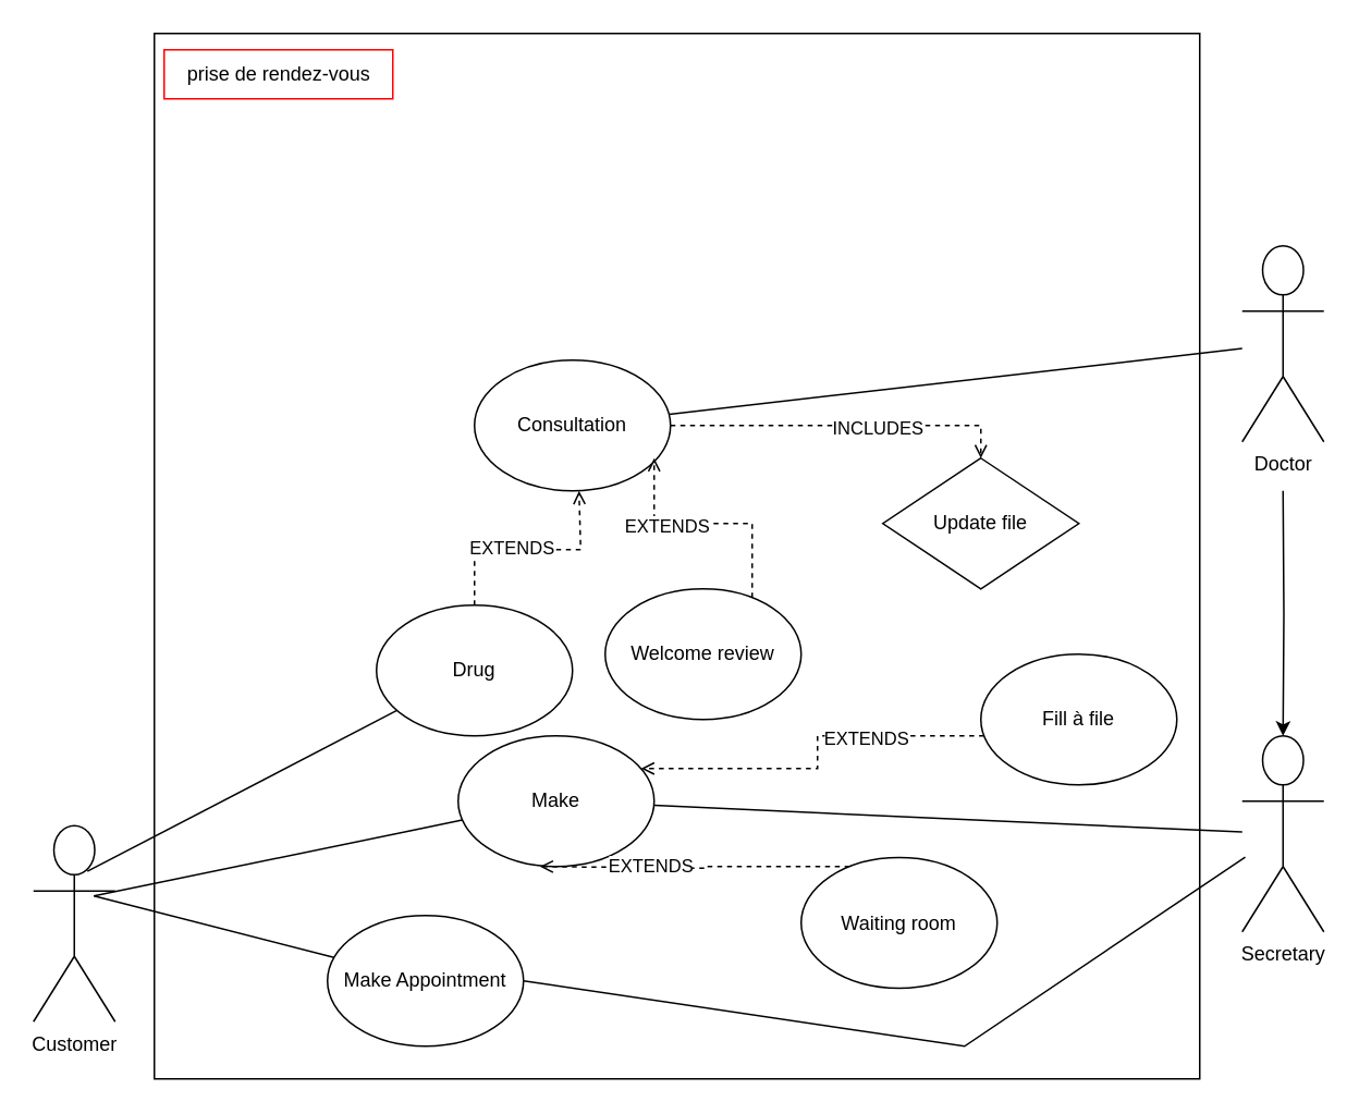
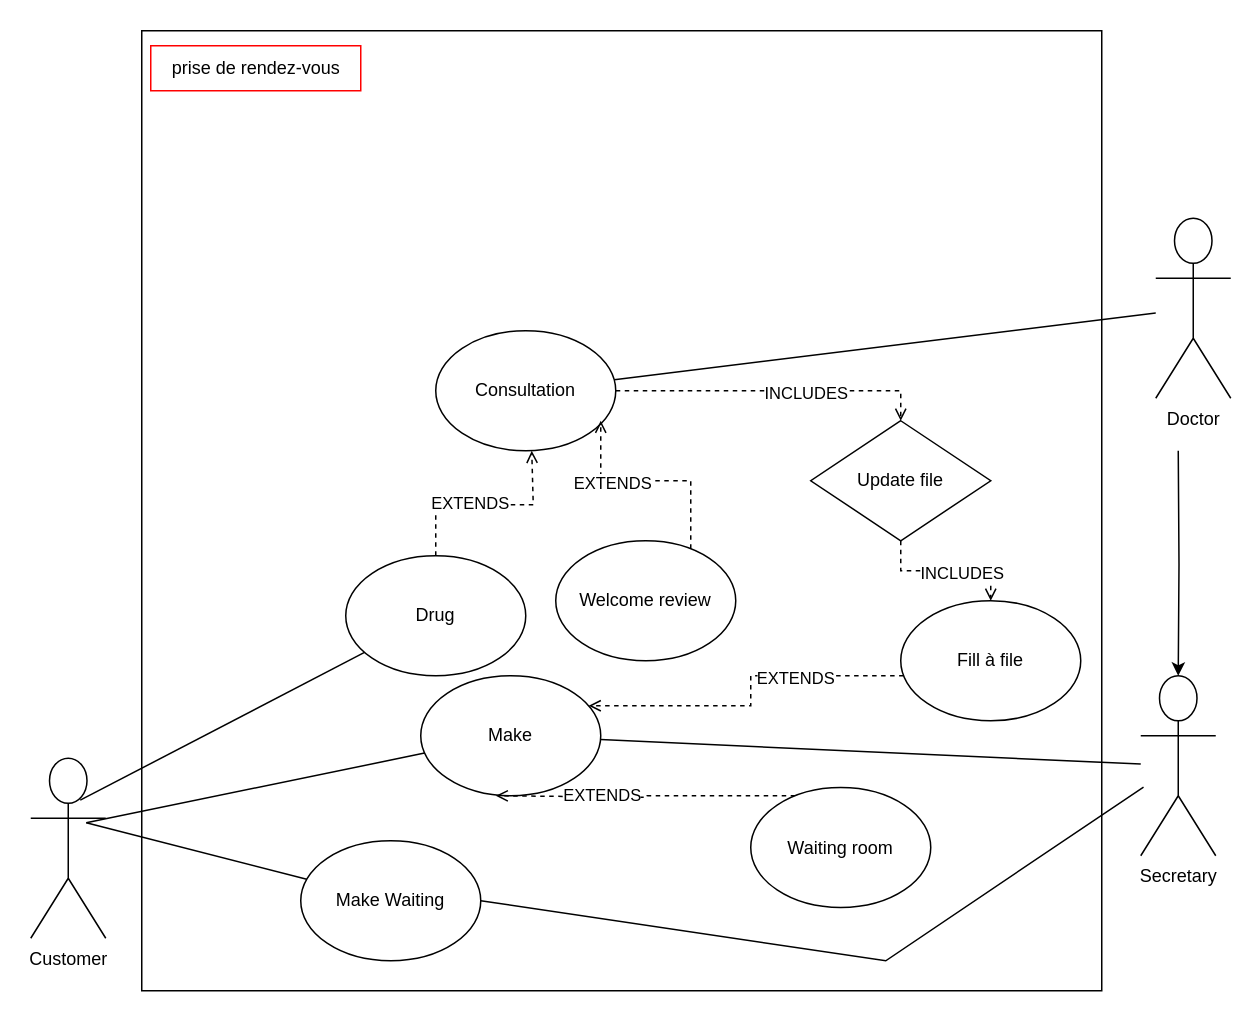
  <mxCell id="0" />
  <mxCell id="1" parent="0" />
  <mxCell id="2" value="" style="whiteSpace=wrap;html=1;aspect=fixed;" vertex="1" parent="1"><mxGeometry x="94" y="20" width="640" height="640" as="geometry" /></mxCell>
  <mxCell id="3" value="prise de rendez-vous" style="text;html=1;align=center;verticalAlign=middle;resizable=0;points=[];autosize=1;strokeColor=red;fillColor=none;" vertex="1" parent="1"><mxGeometry x="100" y="30" width="140" height="30" as="geometry" /></mxCell>
  <mxCell id="4" value="Customer" style="shape=umlActor;verticalLabelPosition=bottom;verticalAlign=top;html=1;" vertex="1" parent="1"><mxGeometry x="20" y="505" width="50" height="120" as="geometry" /></mxCell>
  <mxCell id="5" value="Secretary" style="shape=umlActor;verticalLabelPosition=bottom;verticalAlign=top;html=1;" vertex="1" parent="1"><mxGeometry x="760" y="450" width="50" height="120" as="geometry" /></mxCell>
  <mxCell id="6" value="Make" style="ellipse;whiteSpace=wrap;html=1;" vertex="1" parent="1"><mxGeometry x="280" y="450" width="120" height="80" as="geometry" /></mxCell>
  <mxCell id="7" value="" style="endArrow=none;html=1;rounded=0;exitX=0.74;exitY=0.358;exitDx=0;exitDy=0;exitPerimeter=0;" edge="1" parent="1" source="4" target="6"><mxGeometry relative="1" as="geometry"><mxPoint x="70" y="580" as="sourcePoint" /><mxPoint x="230" y="580" as="targetPoint" /></mxGeometry></mxCell>
  <mxCell id="8" value="" style="endArrow=none;html=1;rounded=0;" edge="1" parent="1" source="6" target="5"><mxGeometry relative="1" as="geometry"><mxPoint x="80" y="590" as="sourcePoint" /><mxPoint x="296" y="518" as="targetPoint" /></mxGeometry></mxCell>
- <mxCell id="9" value="Make Appointment" style="ellipse;whiteSpace=wrap;html=1;" vertex="1" parent="1"><mxGeometry x="200" y="560" width="120" height="80" as="geometry" /></mxCell>
+ <mxCell id="9" value="Make Waiting" style="ellipse;whiteSpace=wrap;html=1;" vertex="1" parent="1"><mxGeometry x="200" y="560" width="120" height="80" as="geometry" /></mxCell>
  <mxCell id="10" style="edgeStyle=orthogonalEdgeStyle;rounded=0;orthogonalLoop=1;jettySize=auto;html=1;dashed=1;endArrow=open;endFill=0;" edge="1" parent="1" source="12" target="6"><mxGeometry relative="1" as="geometry"><Array as="points"><mxPoint x="500" y="450" /><mxPoint x="500" y="470" /></Array></mxGeometry></mxCell>
  <mxCell id="11" value="EXTENDS" style="edgeLabel;html=1;align=center;verticalAlign=middle;resizable=0;points=[];" vertex="1" connectable="0" parent="10"><mxGeometry x="-0.379" y="1" relative="1" as="geometry"><mxPoint x="-1" as="offset" /></mxGeometry></mxCell>
  <mxCell id="12" value="Fill à file" style="ellipse;whiteSpace=wrap;html=1;" vertex="1" parent="1"><mxGeometry x="600" y="400" width="120" height="80" as="geometry" /></mxCell>
  <mxCell id="13" style="edgeStyle=orthogonalEdgeStyle;rounded=0;orthogonalLoop=1;jettySize=auto;html=1;endArrow=open;endFill=0;dashed=1;" edge="1" parent="1" source="15"><mxGeometry relative="1" as="geometry"><mxPoint x="330" y="530" as="targetPoint" /><Array as="points"><mxPoint x="431" y="530" /><mxPoint x="431" y="531" /></Array></mxGeometry></mxCell>
  <mxCell id="14" value="EXTENDS" style="edgeLabel;html=1;align=center;verticalAlign=middle;resizable=0;points=[];" vertex="1" connectable="0" parent="13"><mxGeometry x="0.293" y="-1" relative="1" as="geometry"><mxPoint as="offset" /></mxGeometry></mxCell>
- <mxCell id="15" value="Waiting room" style="ellipse;whiteSpace=wrap;html=1;" vertex="1" parent="1"><mxGeometry x="490" y="524.5" width="120" height="80" as="geometry" /></mxCell>
+ <mxCell id="15" value="Waiting room" style="ellipse;whiteSpace=wrap;html=1;" vertex="1" parent="1"><mxGeometry x="500" y="524.5" width="120" height="80" as="geometry" /></mxCell>
  <mxCell id="16" style="edgeStyle=orthogonalEdgeStyle;rounded=0;orthogonalLoop=1;jettySize=auto;html=1;entryX=0.5;entryY=0;entryDx=0;entryDy=0;entryPerimeter=0;" edge="1" parent="1" target="5"><mxGeometry relative="1" as="geometry"><mxPoint x="785" y="300" as="sourcePoint" /></mxGeometry></mxCell>
- <mxCell id="17" value="Doctor" style="shape=umlActor;verticalLabelPosition=bottom;verticalAlign=top;html=1;" vertex="1" parent="1"><mxGeometry x="760" y="150" width="50" height="120" as="geometry" /></mxCell>
+ <mxCell id="17" value="Doctor" style="shape=umlActor;verticalLabelPosition=bottom;verticalAlign=top;html=1;" vertex="1" parent="1"><mxGeometry x="770" y="145" width="50" height="120" as="geometry" /></mxCell>
  <mxCell id="18" style="edgeStyle=orthogonalEdgeStyle;rounded=0;orthogonalLoop=1;jettySize=auto;html=1;endArrow=open;endFill=0;dashed=1;" edge="1" parent="1" source="20" target="29"><mxGeometry relative="1" as="geometry"><Array as="points"><mxPoint x="600" y="260" /></Array></mxGeometry></mxCell>
  <mxCell id="19" value="INCLUDES" style="edgeLabel;html=1;align=center;verticalAlign=middle;resizable=0;points=[];" vertex="1" connectable="0" parent="18"><mxGeometry x="0.2" y="-1" relative="1" as="geometry"><mxPoint as="offset" /></mxGeometry></mxCell>
  <mxCell id="20" value="Consultation" style="ellipse;whiteSpace=wrap;html=1;" vertex="1" parent="1"><mxGeometry x="290" y="220" width="120" height="80" as="geometry" /></mxCell>
  <mxCell id="21" value="" style="endArrow=none;html=1;rounded=0;exitX=0.66;exitY=0.233;exitDx=0;exitDy=0;exitPerimeter=0;" edge="1" parent="1" source="4" target="25"><mxGeometry relative="1" as="geometry"><mxPoint x="67" y="558" as="sourcePoint" /><mxPoint x="293" y="512" as="targetPoint" /></mxGeometry></mxCell>
  <mxCell id="22" value="" style="endArrow=none;html=1;rounded=0;" edge="1" parent="1" source="17" target="20"><mxGeometry relative="1" as="geometry"><mxPoint x="77" y="568" as="sourcePoint" /><mxPoint x="303" y="522" as="targetPoint" /></mxGeometry></mxCell>
  <mxCell id="23" style="edgeStyle=orthogonalEdgeStyle;rounded=0;orthogonalLoop=1;jettySize=auto;html=1;endArrow=open;endFill=0;dashed=1;" edge="1" parent="1" source="25"><mxGeometry relative="1" as="geometry"><mxPoint x="354" y="300" as="targetPoint" /><Array as="points"><mxPoint x="290" y="336" /><mxPoint x="355" y="336" /></Array></mxGeometry></mxCell>
  <mxCell id="24" value="EXTENDS" style="edgeLabel;html=1;align=center;verticalAlign=middle;resizable=0;points=[];" vertex="1" connectable="0" parent="23"><mxGeometry x="-0.165" y="2" relative="1" as="geometry"><mxPoint as="offset" /></mxGeometry></mxCell>
  <mxCell id="25" value="Drug" style="ellipse;whiteSpace=wrap;html=1;" vertex="1" parent="1"><mxGeometry x="230" y="370" width="120" height="80" as="geometry" /></mxCell>
  <mxCell id="26" style="edgeStyle=orthogonalEdgeStyle;rounded=0;orthogonalLoop=1;jettySize=auto;html=1;endArrow=open;endFill=0;dashed=1;" edge="1" parent="1" source="28"><mxGeometry relative="1" as="geometry"><mxPoint x="400" y="280" as="targetPoint" /><Array as="points"><mxPoint x="460" y="320" /><mxPoint x="400" y="320" /></Array></mxGeometry></mxCell>
  <mxCell id="27" value="EXTENDS" style="edgeLabel;html=1;align=center;verticalAlign=middle;resizable=0;points=[];" vertex="1" connectable="0" parent="26"><mxGeometry x="0.355" y="1" relative="1" as="geometry"><mxPoint as="offset" /></mxGeometry></mxCell>
  <mxCell id="28" value="Welcome review" style="ellipse;whiteSpace=wrap;html=1;" vertex="1" parent="1"><mxGeometry x="370" y="360" width="120" height="80" as="geometry" /></mxCell>
  <mxCell id="29" value="Update file" style="rhombus;whiteSpace=wrap;html=1;" vertex="1" parent="1"><mxGeometry x="540" y="280" width="120" height="80" as="geometry" /></mxCell>
+ <mxCell id="30" style="edgeStyle=orthogonalEdgeStyle;rounded=0;orthogonalLoop=1;jettySize=auto;html=1;endArrow=open;endFill=0;dashed=1;" edge="1" parent="1" source="29" target="12"><mxGeometry relative="1" as="geometry"><mxPoint x="420" y="270" as="sourcePoint" /><mxPoint x="610" y="320" as="targetPoint" /><Array as="points" /></mxGeometry></mxCell>
+ <mxCell id="31" value="INCLUDES" style="edgeLabel;html=1;align=center;verticalAlign=middle;resizable=0;points=[];" vertex="1" connectable="0" parent="30"><mxGeometry x="0.2" y="-1" relative="1" as="geometry"><mxPoint as="offset" /></mxGeometry></mxCell>
  <mxCell id="32" value="" style="endArrow=none;html=1;rounded=0;exitX=0.74;exitY=0.358;exitDx=0;exitDy=0;exitPerimeter=0;" edge="1" parent="1" source="4" target="9"><mxGeometry relative="1" as="geometry"><mxPoint x="67" y="558" as="sourcePoint" /><mxPoint x="293" y="512" as="targetPoint" /></mxGeometry></mxCell>
  <mxCell id="33" value="" style="endArrow=none;html=1;rounded=0;" edge="1" parent="1"><mxGeometry relative="1" as="geometry"><mxPoint x="320" y="599.996" as="sourcePoint" /><mxPoint x="761.86" y="524.166" as="targetPoint" /><Array as="points"><mxPoint x="590" y="640" /></Array></mxGeometry></mxCell>
